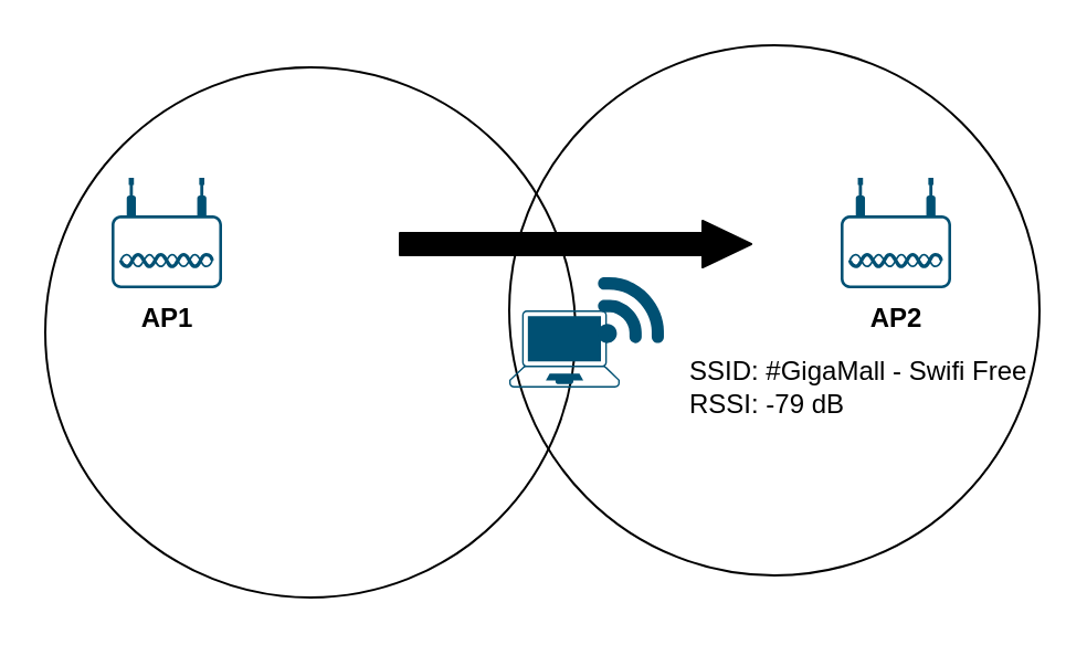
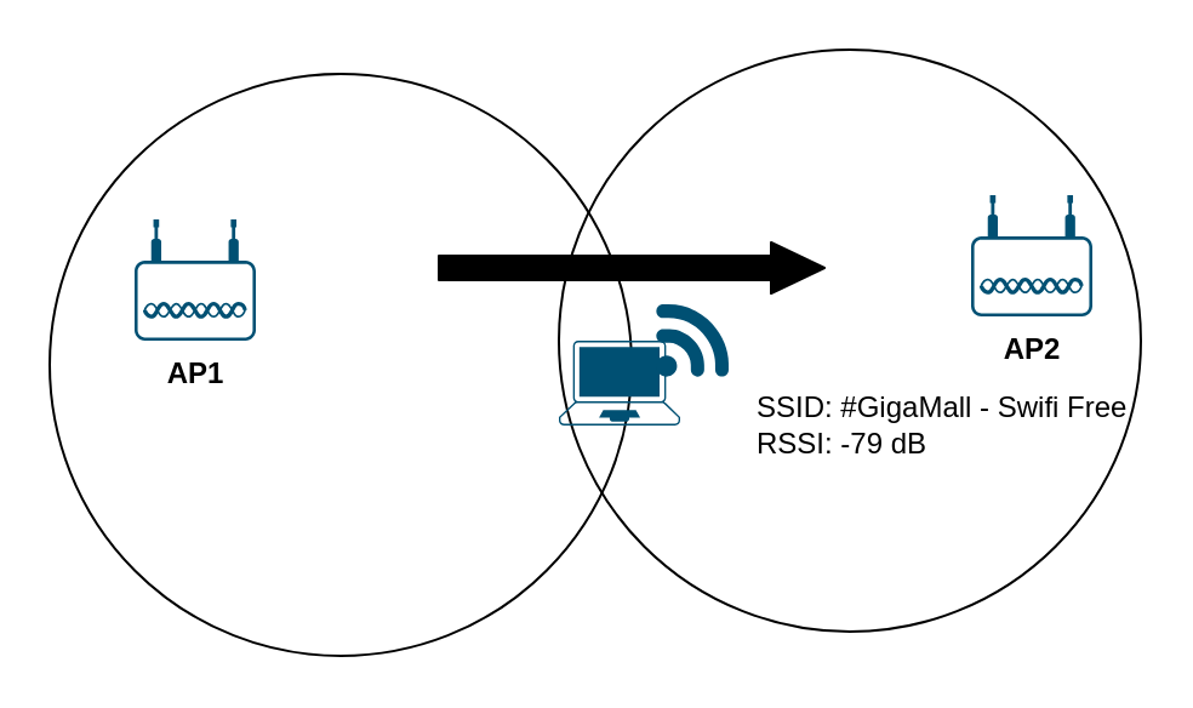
  <mxCell id="0" />
  <mxCell id="1" parent="0" />
  <mxCell id="2" value="" style="ellipse;whiteSpace=wrap;html=1;aspect=fixed;fillColor=none;" vertex="1" parent="1"><mxGeometry x="230" y="20" width="240" height="240" as="geometry" /></mxCell>
  <mxCell id="3" value="" style="ellipse;whiteSpace=wrap;html=1;aspect=fixed;fillColor=none;" vertex="1" parent="1"><mxGeometry x="20" y="30" width="240" height="240" as="geometry" /></mxCell>
  <mxCell id="4" value="" style="points=[[0.13,0.02,0],[0.5,0,0],[0.87,0.02,0],[0.885,0.4,0],[0.985,0.985,0],[0.5,1,0],[0.015,0.985,0],[0.115,0.4,0]];verticalLabelPosition=bottom;sketch=0;html=1;verticalAlign=top;aspect=fixed;align=center;pointerEvents=1;shape=mxgraph.cisco19.laptop;fillColor=#005073;strokeColor=none;" vertex="1" parent="1"><mxGeometry x="230" y="140" width="50" height="35" as="geometry" /></mxCell>
  <mxCell id="5" value="" style="shape=flexArrow;endArrow=classic;html=1;fillColor=#000000;endSize=7;startSize=5;endWidth=10;" edge="1" parent="1"><mxGeometry width="50" height="50" relative="1" as="geometry"><mxPoint x="180" y="110" as="sourcePoint" /><mxPoint x="340" y="110" as="targetPoint" /></mxGeometry></mxCell>
  <mxCell id="6" value="" style="points=[[0.005,0.09,0],[0.08,0,0],[0.76,0.25,0],[1,0.92,0],[0.91,0.995,0],[0.57,0.995,0],[0.045,0.955,0],[0.005,0.43,0]];verticalLabelPosition=bottom;sketch=0;html=1;verticalAlign=top;aspect=fixed;align=center;pointerEvents=1;shape=mxgraph.cisco19.3g_4g_indicator;fillColor=#005073;strokeColor=none;" vertex="1" parent="1"><mxGeometry x="270" y="125" width="30" height="30" as="geometry" /></mxCell>
- <mxCell id="7" value="AP1" style="points=[[0.03,0.36,0],[0.18,0,0],[0.5,0.34,0],[0.82,0,0],[0.97,0.36,0],[1,0.67,0],[0.975,0.975,0],[0.5,1,0],[0.025,0.975,0],[0,0.67,0]];verticalLabelPosition=bottom;sketch=0;html=1;verticalAlign=top;aspect=fixed;align=center;pointerEvents=1;shape=mxgraph.cisco19.wireless_access_point;fillColor=#005073;strokeColor=none;fontStyle=1" vertex="1" parent="1"><mxGeometry x="50" y="80" width="50" height="50" as="geometry" /></mxCell>
+ <mxCell id="7" value="AP1" style="points=[[0.03,0.36,0],[0.18,0,0],[0.5,0.34,0],[0.82,0,0],[0.97,0.36,0],[1,0.67,0],[0.975,0.975,0],[0.5,1,0],[0.025,0.975,0],[0,0.67,0]];verticalLabelPosition=bottom;sketch=0;html=1;verticalAlign=top;aspect=fixed;align=center;pointerEvents=1;shape=mxgraph.cisco19.wireless_access_point;fillColor=#005073;strokeColor=none;fontStyle=1" vertex="1" parent="1"><mxGeometry x="55" y="90" width="50" height="50" as="geometry" /></mxCell>
  <mxCell id="8" value="&lt;span style=&quot;&quot;&gt;SSID: #GigaMall - Swifi Free&lt;br&gt;RSSI: -79 dB&lt;br&gt;&lt;/span&gt;" style="text;html=1;strokeColor=none;fillColor=none;align=left;verticalAlign=middle;whiteSpace=wrap;rounded=0;" vertex="1" parent="1"><mxGeometry x="310" y="160" width="160" height="30" as="geometry" /></mxCell>
- <mxCell id="9" value="AP2" style="points=[[0.03,0.36,0],[0.18,0,0],[0.5,0.34,0],[0.82,0,0],[0.97,0.36,0],[1,0.67,0],[0.975,0.975,0],[0.5,1,0],[0.025,0.975,0],[0,0.67,0]];verticalLabelPosition=bottom;sketch=0;html=1;verticalAlign=top;aspect=fixed;align=center;pointerEvents=1;shape=mxgraph.cisco19.wireless_access_point;fillColor=#005073;strokeColor=none;fontStyle=1" vertex="1" parent="1"><mxGeometry x="380" y="80" width="50" height="50" as="geometry" /></mxCell>
+ <mxCell id="9" value="AP2" style="points=[[0.03,0.36,0],[0.18,0,0],[0.5,0.34,0],[0.82,0,0],[0.97,0.36,0],[1,0.67,0],[0.975,0.975,0],[0.5,1,0],[0.025,0.975,0],[0,0.67,0]];verticalLabelPosition=bottom;sketch=0;html=1;verticalAlign=top;aspect=fixed;align=center;pointerEvents=1;shape=mxgraph.cisco19.wireless_access_point;fillColor=#005073;strokeColor=none;fontStyle=1" vertex="1" parent="1"><mxGeometry x="400" y="80" width="50" height="50" as="geometry" /></mxCell>
